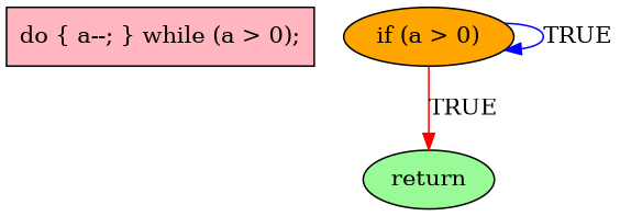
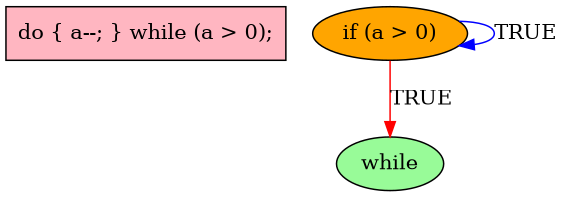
  digraph {
    node [style=filled]
    n1 [fillcolor=lightpink label="do \{ a--; \} while (a \> 0);\n" shape=record]
    n2 [fillcolor=orange label="if (a > 0)"]
-   n3 [fillcolor=palegreen label=return]
+   n3 [fillcolor=palegreen label=while]
    n2 -> n2 [color=blue label=TRUE]
    n2 -> n3 [color=red label=TRUE]
  }
